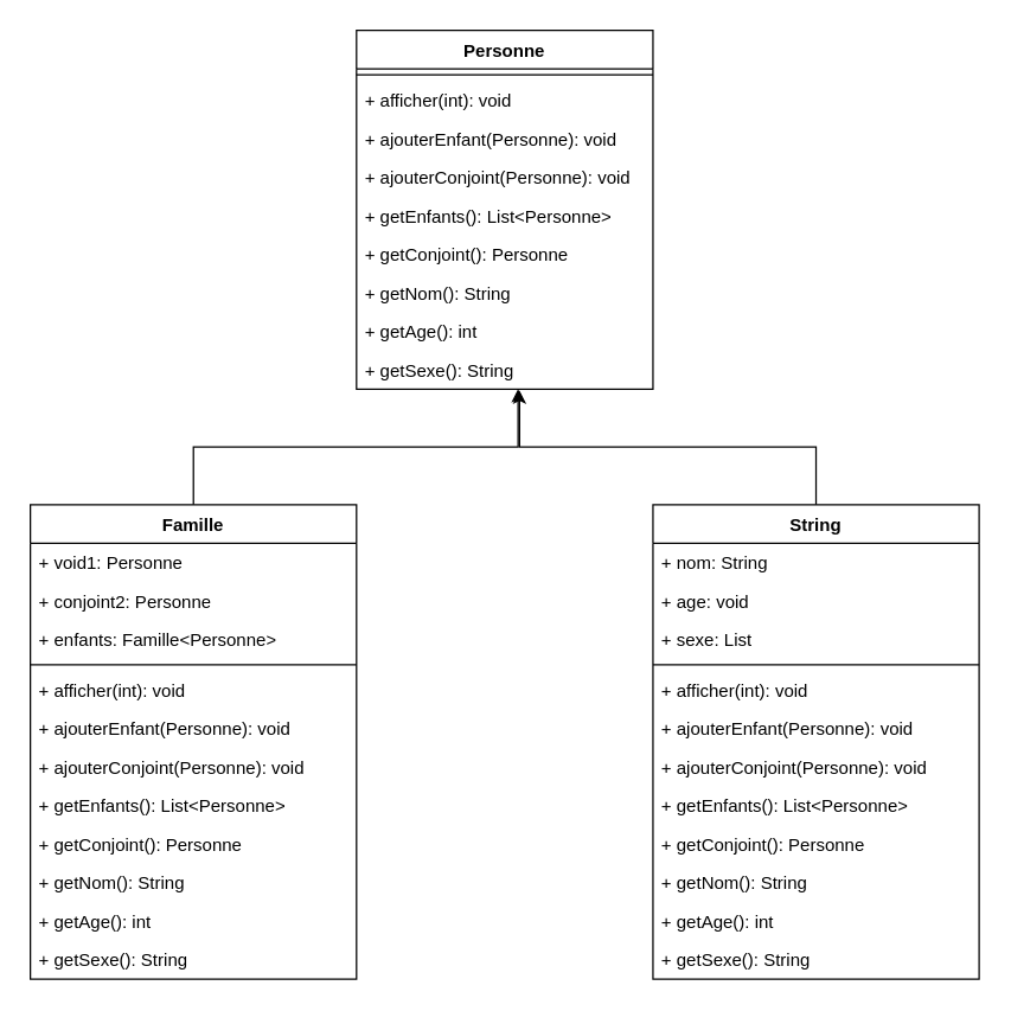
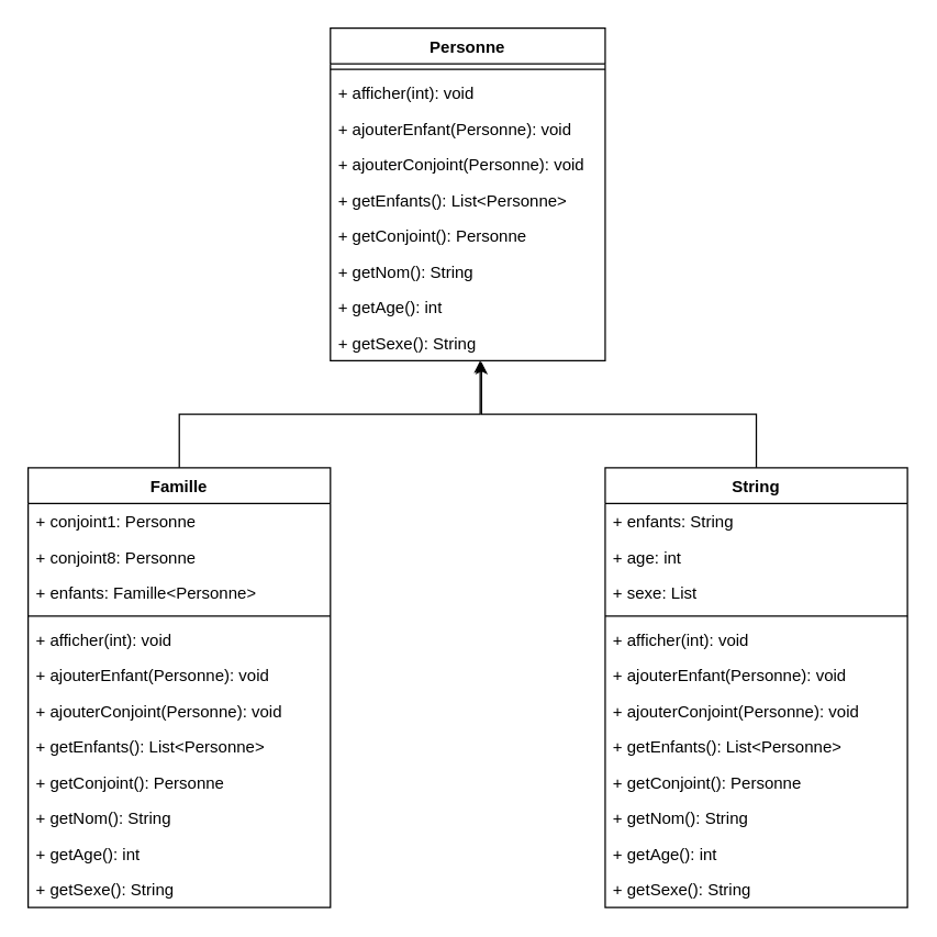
  <mxCell id="0" />
  <mxCell id="1" parent="0" />
  <mxCell id="2" value="Personne" style="swimlane;fontStyle=1;align=center;verticalAlign=top;childLayout=stackLayout;horizontal=1;startSize=26;horizontalStack=0;resizeParent=1;resizeParentMax=0;resizeLast=0;collapsible=1;marginBottom=0;whiteSpace=wrap;html=1;" vertex="1" parent="1"><mxGeometry x="240" y="20" width="200" height="242" as="geometry" /></mxCell>
  <mxCell id="3" value="" style="line;strokeWidth=1;fillColor=none;align=left;verticalAlign=middle;spacingTop=-1;spacingLeft=3;spacingRight=3;rotatable=0;labelPosition=right;points=[];portConstraint=eastwest;strokeColor=inherit;" vertex="1" parent="2"><mxGeometry y="26" width="200" height="8" as="geometry" /></mxCell>
  <mxCell id="4" value="+ afficher(int): void" style="text;strokeColor=none;fillColor=none;align=left;verticalAlign=top;spacingLeft=4;spacingRight=4;overflow=hidden;rotatable=0;points=[[0,0.5],[1,0.5]];portConstraint=eastwest;whiteSpace=wrap;html=1;" vertex="1" parent="2"><mxGeometry y="34" width="200" height="26" as="geometry" /></mxCell>
  <mxCell id="5" value="+ ajouterEnfant(Personne): void" style="text;strokeColor=none;fillColor=none;align=left;verticalAlign=top;spacingLeft=4;spacingRight=4;overflow=hidden;rotatable=0;points=[[0,0.5],[1,0.5]];portConstraint=eastwest;whiteSpace=wrap;html=1;" vertex="1" parent="2"><mxGeometry y="60" width="200" height="26" as="geometry" /></mxCell>
  <mxCell id="6" value="+ ajouterConjoint(Personne): void" style="text;strokeColor=none;fillColor=none;align=left;verticalAlign=top;spacingLeft=4;spacingRight=4;overflow=hidden;rotatable=0;points=[[0,0.5],[1,0.5]];portConstraint=eastwest;whiteSpace=wrap;html=1;" vertex="1" parent="2"><mxGeometry y="86" width="200" height="26" as="geometry" /></mxCell>
  <mxCell id="7" value="+ getEnfants(): List&amp;lt;Personne&amp;gt;" style="text;strokeColor=none;fillColor=none;align=left;verticalAlign=top;spacingLeft=4;spacingRight=4;overflow=hidden;rotatable=0;points=[[0,0.5],[1,0.5]];portConstraint=eastwest;whiteSpace=wrap;html=1;" vertex="1" parent="2"><mxGeometry y="112" width="200" height="26" as="geometry" /></mxCell>
  <mxCell id="8" value="+ getConjoint(): Personne" style="text;strokeColor=none;fillColor=none;align=left;verticalAlign=top;spacingLeft=4;spacingRight=4;overflow=hidden;rotatable=0;points=[[0,0.5],[1,0.5]];portConstraint=eastwest;whiteSpace=wrap;html=1;" vertex="1" parent="2"><mxGeometry y="138" width="200" height="26" as="geometry" /></mxCell>
  <mxCell id="9" value="+ getNom(): String" style="text;strokeColor=none;fillColor=none;align=left;verticalAlign=top;spacingLeft=4;spacingRight=4;overflow=hidden;rotatable=0;points=[[0,0.5],[1,0.5]];portConstraint=eastwest;whiteSpace=wrap;html=1;" vertex="1" parent="2"><mxGeometry y="164" width="200" height="26" as="geometry" /></mxCell>
  <mxCell id="10" value="+ getAge(): int" style="text;strokeColor=none;fillColor=none;align=left;verticalAlign=top;spacingLeft=4;spacingRight=4;overflow=hidden;rotatable=0;points=[[0,0.5],[1,0.5]];portConstraint=eastwest;whiteSpace=wrap;html=1;" vertex="1" parent="2"><mxGeometry y="190" width="200" height="26" as="geometry" /></mxCell>
  <mxCell id="11" value="+ getSexe(): String" style="text;strokeColor=none;fillColor=none;align=left;verticalAlign=top;spacingLeft=4;spacingRight=4;overflow=hidden;rotatable=0;points=[[0,0.5],[1,0.5]];portConstraint=eastwest;whiteSpace=wrap;html=1;" vertex="1" parent="2"><mxGeometry y="216" width="200" height="26" as="geometry" /></mxCell>
  <mxCell id="12" value="Famille" style="swimlane;fontStyle=1;align=center;verticalAlign=top;childLayout=stackLayout;horizontal=1;startSize=26;horizontalStack=0;resizeParent=1;resizeParentMax=0;resizeLast=0;collapsible=1;marginBottom=0;whiteSpace=wrap;html=1;" vertex="1" parent="1"><mxGeometry x="20" y="340" width="220" height="320" as="geometry" /></mxCell>
- <mxCell id="13" value="+ void1: Personne" style="text;strokeColor=none;fillColor=none;align=left;verticalAlign=top;spacingLeft=4;spacingRight=4;overflow=hidden;rotatable=0;points=[[0,0.5],[1,0.5]];portConstraint=eastwest;whiteSpace=wrap;html=1;" vertex="1" parent="12"><mxGeometry y="26" width="220" height="26" as="geometry" /></mxCell>
- <mxCell id="14" value="+ conjoint2: Personne" style="text;strokeColor=none;fillColor=none;align=left;verticalAlign=top;spacingLeft=4;spacingRight=4;overflow=hidden;rotatable=0;points=[[0,0.5],[1,0.5]];portConstraint=eastwest;whiteSpace=wrap;html=1;" vertex="1" parent="12"><mxGeometry y="52" width="220" height="26" as="geometry" /></mxCell>
+ <mxCell id="13" value="+ conjoint1: Personne" style="text;strokeColor=none;fillColor=none;align=left;verticalAlign=top;spacingLeft=4;spacingRight=4;overflow=hidden;rotatable=0;points=[[0,0.5],[1,0.5]];portConstraint=eastwest;whiteSpace=wrap;html=1;" vertex="1" parent="12"><mxGeometry y="26" width="220" height="26" as="geometry" /></mxCell>
+ <mxCell id="14" value="+ conjoint8: Personne" style="text;strokeColor=none;fillColor=none;align=left;verticalAlign=top;spacingLeft=4;spacingRight=4;overflow=hidden;rotatable=0;points=[[0,0.5],[1,0.5]];portConstraint=eastwest;whiteSpace=wrap;html=1;" vertex="1" parent="12"><mxGeometry y="52" width="220" height="26" as="geometry" /></mxCell>
  <mxCell id="15" value="+ enfants: Famille&amp;lt;Personne&amp;gt;" style="text;strokeColor=none;fillColor=none;align=left;verticalAlign=top;spacingLeft=4;spacingRight=4;overflow=hidden;rotatable=0;points=[[0,0.5],[1,0.5]];portConstraint=eastwest;whiteSpace=wrap;html=1;" vertex="1" parent="12"><mxGeometry y="78" width="220" height="26" as="geometry" /></mxCell>
  <mxCell id="16" value="" style="line;strokeWidth=1;fillColor=none;align=left;verticalAlign=middle;spacingTop=-1;spacingLeft=3;spacingRight=3;rotatable=0;labelPosition=right;points=[];portConstraint=eastwest;strokeColor=inherit;" vertex="1" parent="12"><mxGeometry y="104" width="220" height="8" as="geometry" /></mxCell>
  <mxCell id="17" value="+ afficher(int): void" style="text;strokeColor=none;fillColor=none;align=left;verticalAlign=top;spacingLeft=4;spacingRight=4;overflow=hidden;rotatable=0;points=[[0,0.5],[1,0.5]];portConstraint=eastwest;whiteSpace=wrap;html=1;" vertex="1" parent="12"><mxGeometry y="112" width="220" height="26" as="geometry" /></mxCell>
  <mxCell id="18" value="+ ajouterEnfant(Personne): void" style="text;strokeColor=none;fillColor=none;align=left;verticalAlign=top;spacingLeft=4;spacingRight=4;overflow=hidden;rotatable=0;points=[[0,0.5],[1,0.5]];portConstraint=eastwest;whiteSpace=wrap;html=1;" vertex="1" parent="12"><mxGeometry y="138" width="220" height="26" as="geometry" /></mxCell>
  <mxCell id="19" value="+ ajouterConjoint(Personne): void" style="text;strokeColor=none;fillColor=none;align=left;verticalAlign=top;spacingLeft=4;spacingRight=4;overflow=hidden;rotatable=0;points=[[0,0.5],[1,0.5]];portConstraint=eastwest;whiteSpace=wrap;html=1;" vertex="1" parent="12"><mxGeometry y="164" width="220" height="26" as="geometry" /></mxCell>
  <mxCell id="20" value="+ getEnfants(): List&amp;lt;Personne&amp;gt;" style="text;strokeColor=none;fillColor=none;align=left;verticalAlign=top;spacingLeft=4;spacingRight=4;overflow=hidden;rotatable=0;points=[[0,0.5],[1,0.5]];portConstraint=eastwest;whiteSpace=wrap;html=1;" vertex="1" parent="12"><mxGeometry y="190" width="220" height="26" as="geometry" /></mxCell>
  <mxCell id="21" value="+ getConjoint(): Personne" style="text;strokeColor=none;fillColor=none;align=left;verticalAlign=top;spacingLeft=4;spacingRight=4;overflow=hidden;rotatable=0;points=[[0,0.5],[1,0.5]];portConstraint=eastwest;whiteSpace=wrap;html=1;" vertex="1" parent="12"><mxGeometry y="216" width="220" height="26" as="geometry" /></mxCell>
  <mxCell id="22" value="+ getNom(): String" style="text;strokeColor=none;fillColor=none;align=left;verticalAlign=top;spacingLeft=4;spacingRight=4;overflow=hidden;rotatable=0;points=[[0,0.5],[1,0.5]];portConstraint=eastwest;whiteSpace=wrap;html=1;" vertex="1" parent="12"><mxGeometry y="242" width="220" height="26" as="geometry" /></mxCell>
  <mxCell id="23" value="+ getAge(): int" style="text;strokeColor=none;fillColor=none;align=left;verticalAlign=top;spacingLeft=4;spacingRight=4;overflow=hidden;rotatable=0;points=[[0,0.5],[1,0.5]];portConstraint=eastwest;whiteSpace=wrap;html=1;" vertex="1" parent="12"><mxGeometry y="268" width="220" height="26" as="geometry" /></mxCell>
  <mxCell id="24" value="+ getSexe(): String" style="text;strokeColor=none;fillColor=none;align=left;verticalAlign=top;spacingLeft=4;spacingRight=4;overflow=hidden;rotatable=0;points=[[0,0.5],[1,0.5]];portConstraint=eastwest;whiteSpace=wrap;html=1;" vertex="1" parent="12"><mxGeometry y="294" width="220" height="26" as="geometry" /></mxCell>
  <mxCell id="25" value="String" style="swimlane;fontStyle=1;align=center;verticalAlign=top;childLayout=stackLayout;horizontal=1;startSize=26;horizontalStack=0;resizeParent=1;resizeParentMax=0;resizeLast=0;collapsible=1;marginBottom=0;whiteSpace=wrap;html=1;" vertex="1" parent="1"><mxGeometry x="440" y="340" width="220" height="320" as="geometry" /></mxCell>
- <mxCell id="26" value="+ nom: String" style="text;strokeColor=none;fillColor=none;align=left;verticalAlign=top;spacingLeft=4;spacingRight=4;overflow=hidden;rotatable=0;points=[[0,0.5],[1,0.5]];portConstraint=eastwest;whiteSpace=wrap;html=1;" vertex="1" parent="25"><mxGeometry y="26" width="220" height="26" as="geometry" /></mxCell>
- <mxCell id="27" value="+ age: void" style="text;strokeColor=none;fillColor=none;align=left;verticalAlign=top;spacingLeft=4;spacingRight=4;overflow=hidden;rotatable=0;points=[[0,0.5],[1,0.5]];portConstraint=eastwest;whiteSpace=wrap;html=1;" vertex="1" parent="25"><mxGeometry y="52" width="220" height="26" as="geometry" /></mxCell>
+ <mxCell id="26" value="+ enfants: String" style="text;strokeColor=none;fillColor=none;align=left;verticalAlign=top;spacingLeft=4;spacingRight=4;overflow=hidden;rotatable=0;points=[[0,0.5],[1,0.5]];portConstraint=eastwest;whiteSpace=wrap;html=1;" vertex="1" parent="25"><mxGeometry y="26" width="220" height="26" as="geometry" /></mxCell>
+ <mxCell id="27" value="+ age: int" style="text;strokeColor=none;fillColor=none;align=left;verticalAlign=top;spacingLeft=4;spacingRight=4;overflow=hidden;rotatable=0;points=[[0,0.5],[1,0.5]];portConstraint=eastwest;whiteSpace=wrap;html=1;" vertex="1" parent="25"><mxGeometry y="52" width="220" height="26" as="geometry" /></mxCell>
  <mxCell id="28" value="+ sexe: List" style="text;strokeColor=none;fillColor=none;align=left;verticalAlign=top;spacingLeft=4;spacingRight=4;overflow=hidden;rotatable=0;points=[[0,0.5],[1,0.5]];portConstraint=eastwest;whiteSpace=wrap;html=1;" vertex="1" parent="25"><mxGeometry y="78" width="220" height="26" as="geometry" /></mxCell>
  <mxCell id="29" value="" style="line;strokeWidth=1;fillColor=none;align=left;verticalAlign=middle;spacingTop=-1;spacingLeft=3;spacingRight=3;rotatable=0;labelPosition=right;points=[];portConstraint=eastwest;strokeColor=inherit;" vertex="1" parent="25"><mxGeometry y="104" width="220" height="8" as="geometry" /></mxCell>
  <mxCell id="30" value="+ afficher(int): void" style="text;strokeColor=none;fillColor=none;align=left;verticalAlign=top;spacingLeft=4;spacingRight=4;overflow=hidden;rotatable=0;points=[[0,0.5],[1,0.5]];portConstraint=eastwest;whiteSpace=wrap;html=1;" vertex="1" parent="25"><mxGeometry y="112" width="220" height="26" as="geometry" /></mxCell>
  <mxCell id="31" value="+ ajouterEnfant(Personne): void" style="text;strokeColor=none;fillColor=none;align=left;verticalAlign=top;spacingLeft=4;spacingRight=4;overflow=hidden;rotatable=0;points=[[0,0.5],[1,0.5]];portConstraint=eastwest;whiteSpace=wrap;html=1;" vertex="1" parent="25"><mxGeometry y="138" width="220" height="26" as="geometry" /></mxCell>
  <mxCell id="32" value="+ ajouterConjoint(Personne): void" style="text;strokeColor=none;fillColor=none;align=left;verticalAlign=top;spacingLeft=4;spacingRight=4;overflow=hidden;rotatable=0;points=[[0,0.5],[1,0.5]];portConstraint=eastwest;whiteSpace=wrap;html=1;" vertex="1" parent="25"><mxGeometry y="164" width="220" height="26" as="geometry" /></mxCell>
  <mxCell id="33" value="+ getEnfants(): List&amp;lt;Personne&amp;gt;" style="text;strokeColor=none;fillColor=none;align=left;verticalAlign=top;spacingLeft=4;spacingRight=4;overflow=hidden;rotatable=0;points=[[0,0.5],[1,0.5]];portConstraint=eastwest;whiteSpace=wrap;html=1;" vertex="1" parent="25"><mxGeometry y="190" width="220" height="26" as="geometry" /></mxCell>
  <mxCell id="34" value="+ getConjoint(): Personne" style="text;strokeColor=none;fillColor=none;align=left;verticalAlign=top;spacingLeft=4;spacingRight=4;overflow=hidden;rotatable=0;points=[[0,0.5],[1,0.5]];portConstraint=eastwest;whiteSpace=wrap;html=1;" vertex="1" parent="25"><mxGeometry y="216" width="220" height="26" as="geometry" /></mxCell>
  <mxCell id="35" value="+ getNom(): String" style="text;strokeColor=none;fillColor=none;align=left;verticalAlign=top;spacingLeft=4;spacingRight=4;overflow=hidden;rotatable=0;points=[[0,0.5],[1,0.5]];portConstraint=eastwest;whiteSpace=wrap;html=1;" vertex="1" parent="25"><mxGeometry y="242" width="220" height="26" as="geometry" /></mxCell>
  <mxCell id="36" value="+ getAge(): int" style="text;strokeColor=none;fillColor=none;align=left;verticalAlign=top;spacingLeft=4;spacingRight=4;overflow=hidden;rotatable=0;points=[[0,0.5],[1,0.5]];portConstraint=eastwest;whiteSpace=wrap;html=1;" vertex="1" parent="25"><mxGeometry y="268" width="220" height="26" as="geometry" /></mxCell>
  <mxCell id="37" value="+ getSexe(): String" style="text;strokeColor=none;fillColor=none;align=left;verticalAlign=top;spacingLeft=4;spacingRight=4;overflow=hidden;rotatable=0;points=[[0,0.5],[1,0.5]];portConstraint=eastwest;whiteSpace=wrap;html=1;" vertex="1" parent="25"><mxGeometry y="294" width="220" height="26" as="geometry" /></mxCell>
  <mxCell id="38" style="edgeStyle=orthogonalEdgeStyle;rounded=0;orthogonalLoop=1;jettySize=auto;html=1;entryX=0.545;entryY=1;entryDx=0;entryDy=0;entryPerimeter=0;" edge="1" parent="1" source="12" target="11"><mxGeometry relative="1" as="geometry" /></mxCell>
  <mxCell id="39" style="edgeStyle=orthogonalEdgeStyle;rounded=0;orthogonalLoop=1;jettySize=auto;html=1;entryX=0.55;entryY=1.038;entryDx=0;entryDy=0;entryPerimeter=0;" edge="1" parent="1" source="25" target="11"><mxGeometry relative="1" as="geometry" /></mxCell>
